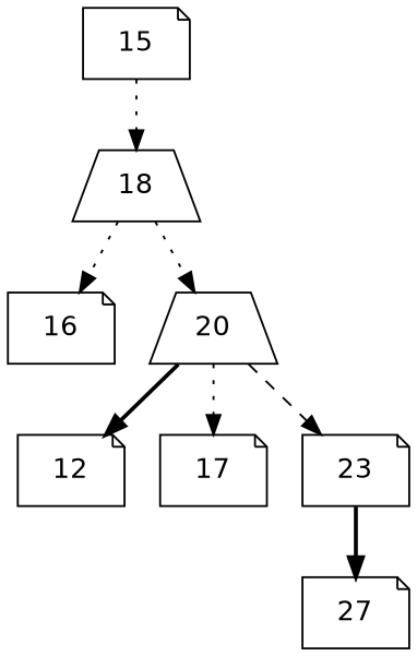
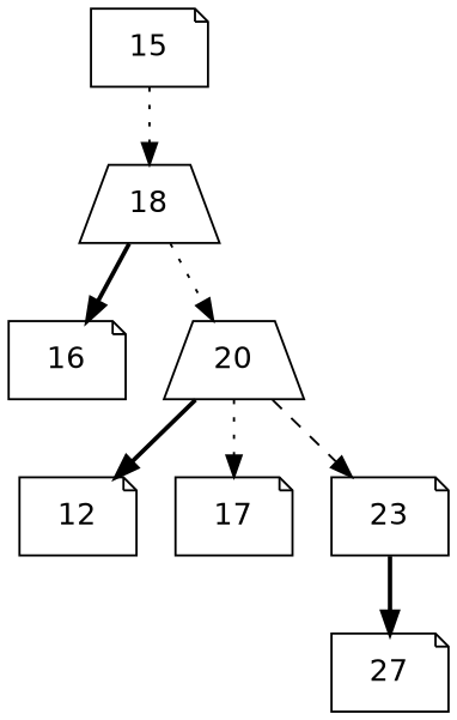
  digraph {
    fontname="DejaVu Sans"
    node [fontname="DejaVu Sans" shape=note]
    edge [fontname="DejaVu Sans" style=bold]
    18 [shape=trapezium]
    15
    16
    20 [shape=trapezium]
    12
    17
    23
    27
-   18 -> 16 [style=dotted]
+   18 -> 16
    18 -> 20 [style=dotted]
    15 -> 18 [style=dotted]
    20 -> 12
    20 -> 17 [style=dotted]
    20 -> 23 [style=dashed]
    23 -> 27
  }
